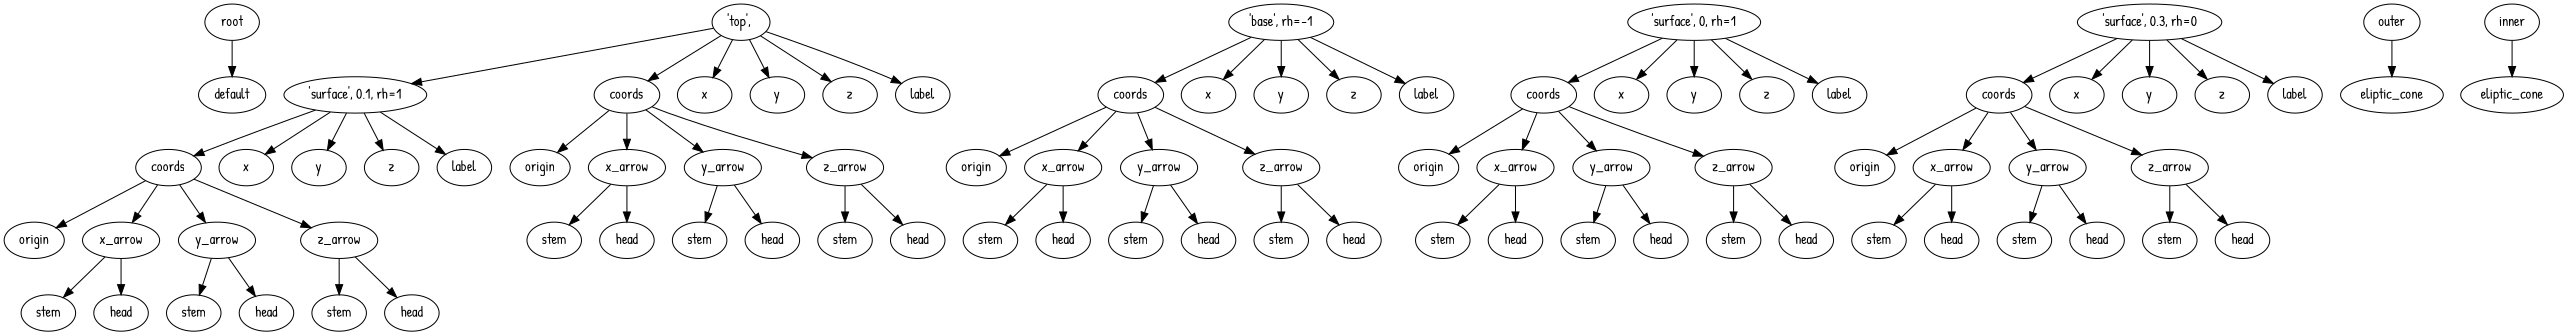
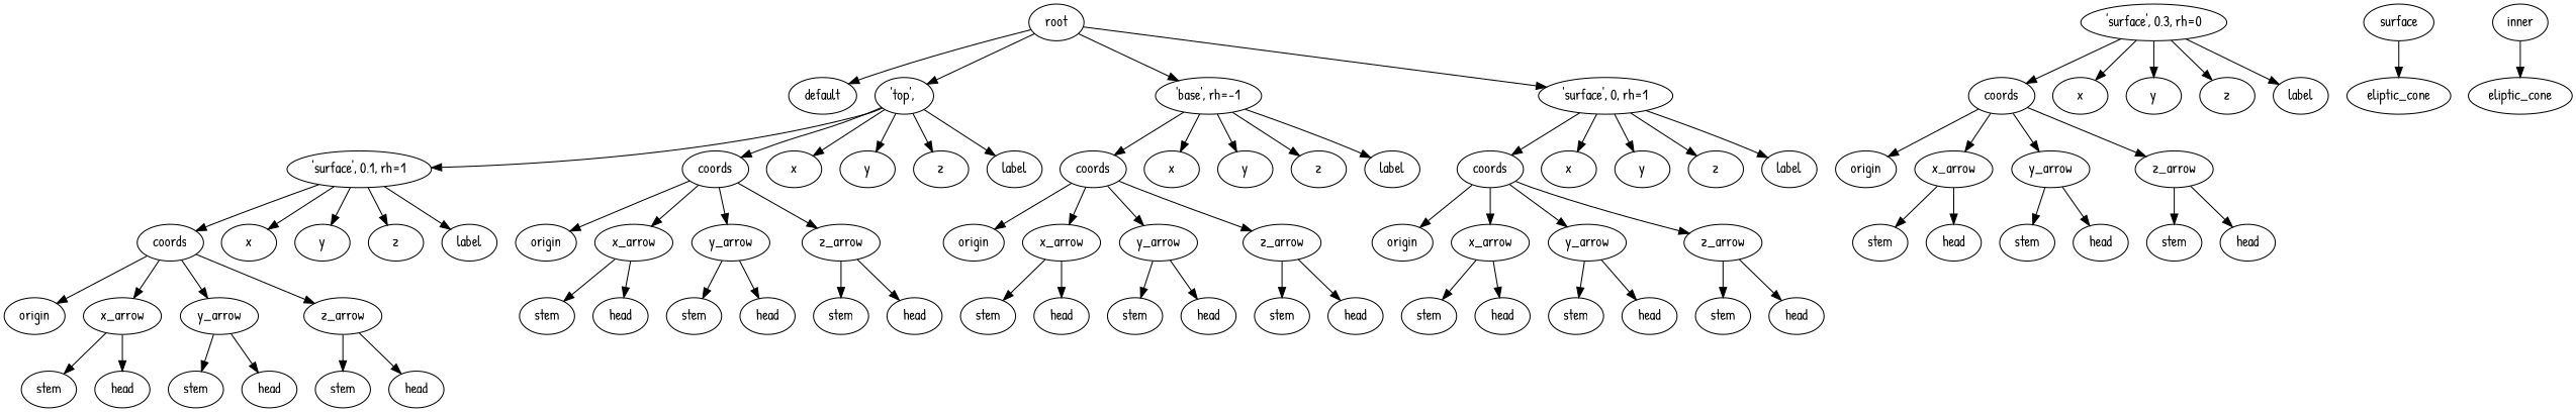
  digraph {
    fontname="Patrick Hand"
    node [fontname="Patrick Hand"]
    edge [fontname="Patrick Hand"]
    n1 [label=root]
    n2 [label=default]
    n3 [label="'top',\ "]
    n4 [label="'base',\ rh=\-1"]
    n5 [label="'surface',\ 0,\ rh=1"]
    n6 [label="'surface',\ 0\.1,\ rh=1"]
    n7 [label=coords]
    n8 [label=x]
    n9 [label=y]
    n10 [label=z]
    n11 [label=label]
    n12 [label=coords]
    n13 [label=x]
    n14 [label=y]
    n15 [label=z]
    n16 [label=label]
    n17 [label=coords]
    n18 [label=x]
    n19 [label=y]
    n20 [label=z]
    n21 [label=label]
    n22 [label=coords]
    n23 [label=x]
    n24 [label=y]
    n25 [label=z]
    n26 [label=label]
    n27 [label="'surface',\ 0\.3,\ rh=0"]
    n28 [label=coords]
    n29 [label=x]
    n30 [label=y]
    n31 [label=z]
    n32 [label=label]
-   n33 [label=outer]
+   n33 [label=surface]
    n34 [label=eliptic_cone]
    n35 [label=inner]
    n36 [label=eliptic_cone]
    n37 [label=origin]
    n38 [label=x_arrow]
    n39 [label=y_arrow]
    n40 [label=z_arrow]
    n41 [label=stem]
    n42 [label=head]
    n43 [label=stem]
    n44 [label=head]
    n45 [label=stem]
    n46 [label=head]
    n47 [label=origin]
    n48 [label=x_arrow]
    n49 [label=y_arrow]
    n50 [label=z_arrow]
    n51 [label=stem]
    n52 [label=head]
    n53 [label=stem]
    n54 [label=head]
    n55 [label=stem]
    n56 [label=head]
    n57 [label=origin]
    n58 [label=x_arrow]
    n59 [label=y_arrow]
    n60 [label=z_arrow]
    n61 [label=stem]
    n62 [label=head]
    n63 [label=stem]
    n64 [label=head]
    n65 [label=stem]
    n66 [label=head]
    n67 [label=origin]
    n68 [label=x_arrow]
    n69 [label=y_arrow]
    n70 [label=z_arrow]
    n71 [label=stem]
    n72 [label=head]
    n73 [label=stem]
    n74 [label=head]
    n75 [label=stem]
    n76 [label=head]
    n77 [label=origin]
    n78 [label=x_arrow]
    n79 [label=y_arrow]
    n80 [label=z_arrow]
    n81 [label=stem]
    n82 [label=head]
    n83 [label=stem]
    n84 [label=head]
    n85 [label=stem]
    n86 [label=head]
    n1 -> n2
+   n1 -> n3
+   n1 -> n4
+   n1 -> n5
    n3 -> n6
    n3 -> n7
    n3 -> n8
    n3 -> n9
    n3 -> n10
    n3 -> n11
    n4 -> n12
    n4 -> n13
    n4 -> n14
    n4 -> n15
    n4 -> n16
    n5 -> n17
    n5 -> n18
    n5 -> n19
    n5 -> n20
    n5 -> n21
    n6 -> n22
    n6 -> n23
    n6 -> n24
    n6 -> n25
    n6 -> n26
    n7 -> n37
    n7 -> n38
    n7 -> n39
    n7 -> n40
    n12 -> n47
    n12 -> n48
    n12 -> n49
    n12 -> n50
    n17 -> n57
    n17 -> n58
    n17 -> n59
    n17 -> n60
    n22 -> n67
    n22 -> n68
    n22 -> n69
    n22 -> n70
    n27 -> n28
    n27 -> n29
    n27 -> n30
    n27 -> n31
    n27 -> n32
    n28 -> n77
    n28 -> n78
    n28 -> n79
    n28 -> n80
    n33 -> n34
    n35 -> n36
    n38 -> n41
    n38 -> n42
    n39 -> n43
    n39 -> n44
    n40 -> n45
    n40 -> n46
    n48 -> n51
    n48 -> n52
    n49 -> n53
    n49 -> n54
    n50 -> n55
    n50 -> n56
    n58 -> n61
    n58 -> n62
    n59 -> n63
    n59 -> n64
    n60 -> n65
    n60 -> n66
    n68 -> n71
    n68 -> n72
    n69 -> n73
    n69 -> n74
    n70 -> n75
    n70 -> n76
    n78 -> n81
    n78 -> n82
    n79 -> n83
    n79 -> n84
    n80 -> n85
    n80 -> n86
  }
